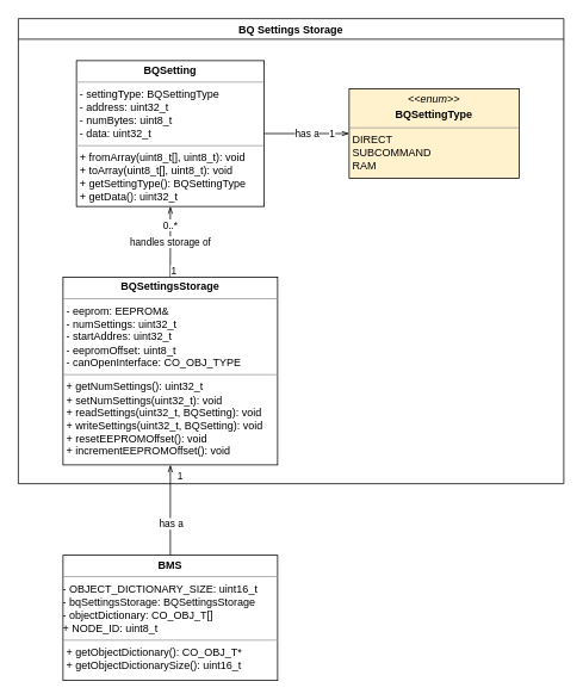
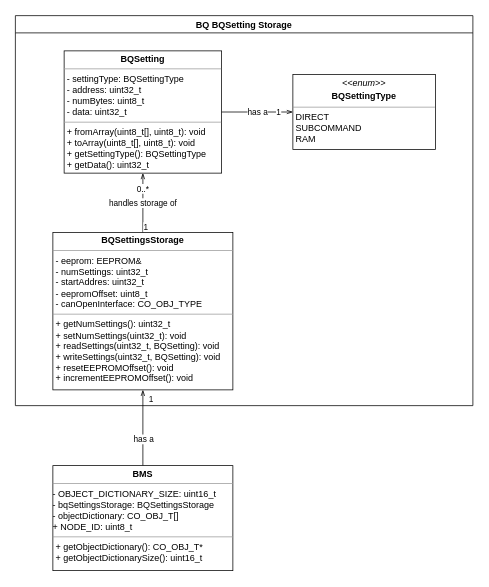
  <mxCell id="0" />
  <mxCell id="1" parent="0" />
- <mxCell id="2" value="BQ Settings Storage" style="swimlane;fillColor=none;" vertex="1" parent="1"><mxGeometry x="20" y="20" width="610" height="520" as="geometry"><mxRectangle x="10" y="40" width="140" height="23" as="alternateBounds" /></mxGeometry></mxCell>
+ <mxCell id="2" value="BQ BQSetting Storage" style="swimlane;fillColor=none;" vertex="1" parent="1"><mxGeometry x="20" y="20" width="610" height="520" as="geometry"><mxRectangle x="10" y="40" width="140" height="23" as="alternateBounds" /></mxGeometry></mxCell>
  <mxCell id="3" value="&lt;p style=&quot;margin: 0px ; margin-top: 4px ; text-align: center&quot;&gt;&lt;b&gt;BQSetting&lt;/b&gt;&lt;/p&gt;&lt;hr size=&quot;1&quot;&gt;&lt;p style=&quot;margin: 0px ; margin-left: 4px&quot;&gt;- settingType: BQSettingType&lt;br&gt;- address: uint32_t&lt;/p&gt;&lt;p style=&quot;margin: 0px ; margin-left: 4px&quot;&gt;- numBytes: uint8_t&lt;/p&gt;&lt;p style=&quot;margin: 0px ; margin-left: 4px&quot;&gt;- data: uint32_t&lt;/p&gt;&lt;hr size=&quot;1&quot;&gt;&lt;p style=&quot;margin: 0px ; margin-left: 4px&quot;&gt;+ fromArray(uint8_t[], uint8_t): void&lt;br&gt;+ toArray(uint8_t[], uint8_t): void&lt;/p&gt;&lt;p style=&quot;margin: 0px ; margin-left: 4px&quot;&gt;+ getSettingType(): BQSettingType&lt;/p&gt;&lt;p style=&quot;margin: 0px ; margin-left: 4px&quot;&gt;+ getData(): uint32_t&lt;/p&gt;&lt;p style=&quot;margin: 0px ; margin-left: 4px&quot;&gt;&lt;br&gt;&lt;/p&gt;" style="verticalAlign=top;align=left;overflow=fill;fontSize=12;fontFamily=Helvetica;html=1;rounded=0;shadow=0;comic=0;labelBackgroundColor=none;strokeWidth=1" parent="2" vertex="1"><mxGeometry x="65" y="47" width="210" height="163" as="geometry" /></mxCell>
- <mxCell id="4" value="&lt;p style=&quot;margin: 0px ; margin-top: 4px ; text-align: center&quot;&gt;&lt;i&gt;&amp;lt;&amp;lt;enum&amp;gt;&amp;gt;&lt;/i&gt;&lt;br&gt;&lt;/p&gt;&lt;p style=&quot;margin: 0px ; margin-top: 4px ; text-align: center&quot;&gt;&lt;b&gt;BQSettingType&lt;/b&gt;&lt;/p&gt;&lt;hr size=&quot;1&quot;&gt;&lt;p style=&quot;margin: 0px ; margin-left: 4px&quot;&gt;DIRECT&lt;/p&gt;&lt;p style=&quot;margin: 0px ; margin-left: 4px&quot;&gt;SUBCOMMAND&lt;/p&gt;&lt;p style=&quot;margin: 0px ; margin-left: 4px&quot;&gt;RAM&lt;/p&gt;" style="verticalAlign=top;align=left;overflow=fill;fontSize=12;fontFamily=Helvetica;html=1;rounded=0;shadow=0;comic=0;labelBackgroundColor=none;strokeWidth=1;fillColor=#fff2cc;" parent="2" vertex="1"><mxGeometry x="370" y="78.5" width="190" height="100" as="geometry" /></mxCell>
+ <mxCell id="4" value="&lt;p style=&quot;margin: 0px ; margin-top: 4px ; text-align: center&quot;&gt;&lt;i&gt;&amp;lt;&amp;lt;enum&amp;gt;&amp;gt;&lt;/i&gt;&lt;br&gt;&lt;/p&gt;&lt;p style=&quot;margin: 0px ; margin-top: 4px ; text-align: center&quot;&gt;&lt;b&gt;BQSettingType&lt;/b&gt;&lt;/p&gt;&lt;hr size=&quot;1&quot;&gt;&lt;p style=&quot;margin: 0px ; margin-left: 4px&quot;&gt;DIRECT&lt;/p&gt;&lt;p style=&quot;margin: 0px ; margin-left: 4px&quot;&gt;SUBCOMMAND&lt;/p&gt;&lt;p style=&quot;margin: 0px ; margin-left: 4px&quot;&gt;RAM&lt;/p&gt;" style="verticalAlign=top;align=left;overflow=fill;fontSize=12;fontFamily=Helvetica;html=1;rounded=0;shadow=0;comic=0;labelBackgroundColor=none;strokeWidth=1" parent="2" vertex="1"><mxGeometry x="370" y="78.5" width="190" height="100" as="geometry" /></mxCell>
  <mxCell id="5" value="has a" style="edgeStyle=orthogonalEdgeStyle;rounded=0;orthogonalLoop=1;jettySize=auto;html=1;entryX=0;entryY=0.5;entryDx=0;entryDy=0;endArrow=openThin;endFill=0;" parent="2" source="3" target="4" edge="1"><mxGeometry relative="1" as="geometry" /></mxCell>
  <mxCell id="6" value="1" style="edgeLabel;html=1;align=center;verticalAlign=middle;resizable=0;points=[];" parent="5" vertex="1" connectable="0"><mxGeometry x="0.897" y="1" relative="1" as="geometry"><mxPoint x="-15" y="1" as="offset" /></mxGeometry></mxCell>
  <mxCell id="7" value="&lt;p style=&quot;margin: 0px ; margin-top: 4px ; text-align: center&quot;&gt;&lt;b&gt;BQSettingsStorage&lt;/b&gt;&lt;/p&gt;&lt;hr size=&quot;1&quot;&gt;&lt;p style=&quot;margin: 0px ; margin-left: 4px&quot;&gt;- eeprom: EEPROM&amp;amp;&lt;br&gt;&lt;/p&gt;&lt;p style=&quot;margin: 0px ; margin-left: 4px&quot;&gt;- numSettings: uint32_t&lt;/p&gt;&lt;p style=&quot;margin: 0px ; margin-left: 4px&quot;&gt;- startAddres: uint32_t&lt;/p&gt;&lt;p style=&quot;margin: 0px ; margin-left: 4px&quot;&gt;- eepromOffset: uint8_t&lt;br&gt;&lt;/p&gt;&lt;p style=&quot;margin: 0px ; margin-left: 4px&quot;&gt;- canOpenInterface: CO_OBJ_TYPE&lt;/p&gt;&lt;hr size=&quot;1&quot;&gt;&lt;p style=&quot;margin: 0px ; margin-left: 4px&quot;&gt;+ getNumSettings(): uint32_t&lt;/p&gt;&lt;p style=&quot;margin: 0px ; margin-left: 4px&quot;&gt;+ setNumSettings(uint32_t): void&lt;/p&gt;&lt;p style=&quot;margin: 0px ; margin-left: 4px&quot;&gt;+ readSettings(uint32_t, BQSetting): void&lt;/p&gt;&lt;p style=&quot;margin: 0px ; margin-left: 4px&quot;&gt;+ writeSettings(uint32_t, BQSetting): void&lt;/p&gt;&lt;p style=&quot;margin: 0px ; margin-left: 4px&quot;&gt;+ resetEEPROMOffset(): void&lt;/p&gt;&lt;p style=&quot;margin: 0px ; margin-left: 4px&quot;&gt;+ incrementEEPROMOffset(): void&lt;br&gt;&lt;/p&gt;" style="verticalAlign=top;align=left;overflow=fill;fontSize=12;fontFamily=Helvetica;html=1;rounded=0;shadow=0;comic=0;labelBackgroundColor=none;strokeWidth=1" parent="2" vertex="1"><mxGeometry x="50" y="289" width="240" height="210" as="geometry" /></mxCell>
  <mxCell id="8" value="handles storage of" style="edgeStyle=orthogonalEdgeStyle;rounded=0;orthogonalLoop=1;jettySize=auto;html=1;entryX=0.5;entryY=1;entryDx=0;entryDy=0;endArrow=openThin;endFill=0;" edge="1" parent="2" source="7" target="3"><mxGeometry y="22.5" as="geometry" /></mxCell>
  <mxCell id="9" value="0..*" style="edgeLabel;html=1;align=center;verticalAlign=middle;resizable=0;points=[];" vertex="1" connectable="0" parent="8"><mxGeometry x="0.776" y="1" relative="1" as="geometry"><mxPoint y="11" as="offset" /></mxGeometry></mxCell>
  <mxCell id="10" value="1" style="edgeLabel;html=1;align=center;verticalAlign=middle;resizable=0;points=[];" vertex="1" connectable="0" parent="8"><mxGeometry x="-0.793" y="-3" relative="1" as="geometry"><mxPoint as="offset" /></mxGeometry></mxCell>
  <mxCell id="11" style="edgeStyle=orthogonalEdgeStyle;rounded=0;orthogonalLoop=1;jettySize=auto;html=1;exitX=0.5;exitY=0;exitDx=0;exitDy=0;endArrow=openThin;endFill=0;" edge="1" parent="1" source="14" target="7"><mxGeometry relative="1" as="geometry" /></mxCell>
  <mxCell id="12" value="1" style="edgeLabel;html=1;align=center;verticalAlign=middle;resizable=0;points=[];" vertex="1" connectable="0" parent="11"><mxGeometry x="0.878" y="-1" relative="1" as="geometry"><mxPoint x="9" y="5" as="offset" /></mxGeometry></mxCell>
  <mxCell id="13" value="has a" style="edgeLabel;html=1;align=center;verticalAlign=middle;resizable=0;points=[];" vertex="1" connectable="0" parent="11"><mxGeometry x="-0.291" relative="1" as="geometry"><mxPoint as="offset" /></mxGeometry></mxCell>
  <mxCell id="14" value="&lt;p style=&quot;margin: 0px ; margin-top: 4px ; text-align: center&quot;&gt;&lt;b&gt;BMS&lt;/b&gt;&lt;/p&gt;&lt;hr size=&quot;1&quot;&gt;&lt;div&gt;- OBJECT_DICTIONARY_SIZE: uint16_t&lt;/div&gt;&lt;div&gt;- bqSettingsStorage: BQSettingsStorage&lt;/div&gt;&lt;div&gt;- objectDictionary: CO_OBJ_T[]&lt;/div&gt;&lt;div&gt;+ NODE_ID: uint8_t&lt;br&gt;&lt;/div&gt;&lt;hr size=&quot;1&quot;&gt;&lt;p style=&quot;margin: 0px ; margin-left: 4px&quot;&gt;+ getObjectDictionary(): CO_OBJ_T*&lt;/p&gt;&lt;p style=&quot;margin: 0px ; margin-left: 4px&quot;&gt;+ getObjectDictionarySize(): uint16_t&lt;br&gt;&lt;/p&gt;" style="verticalAlign=top;align=left;overflow=fill;fontSize=12;fontFamily=Helvetica;html=1;rounded=0;shadow=0;comic=0;labelBackgroundColor=none;strokeWidth=1" vertex="1" parent="1"><mxGeometry x="70" y="620" width="240" height="140" as="geometry" /></mxCell>
